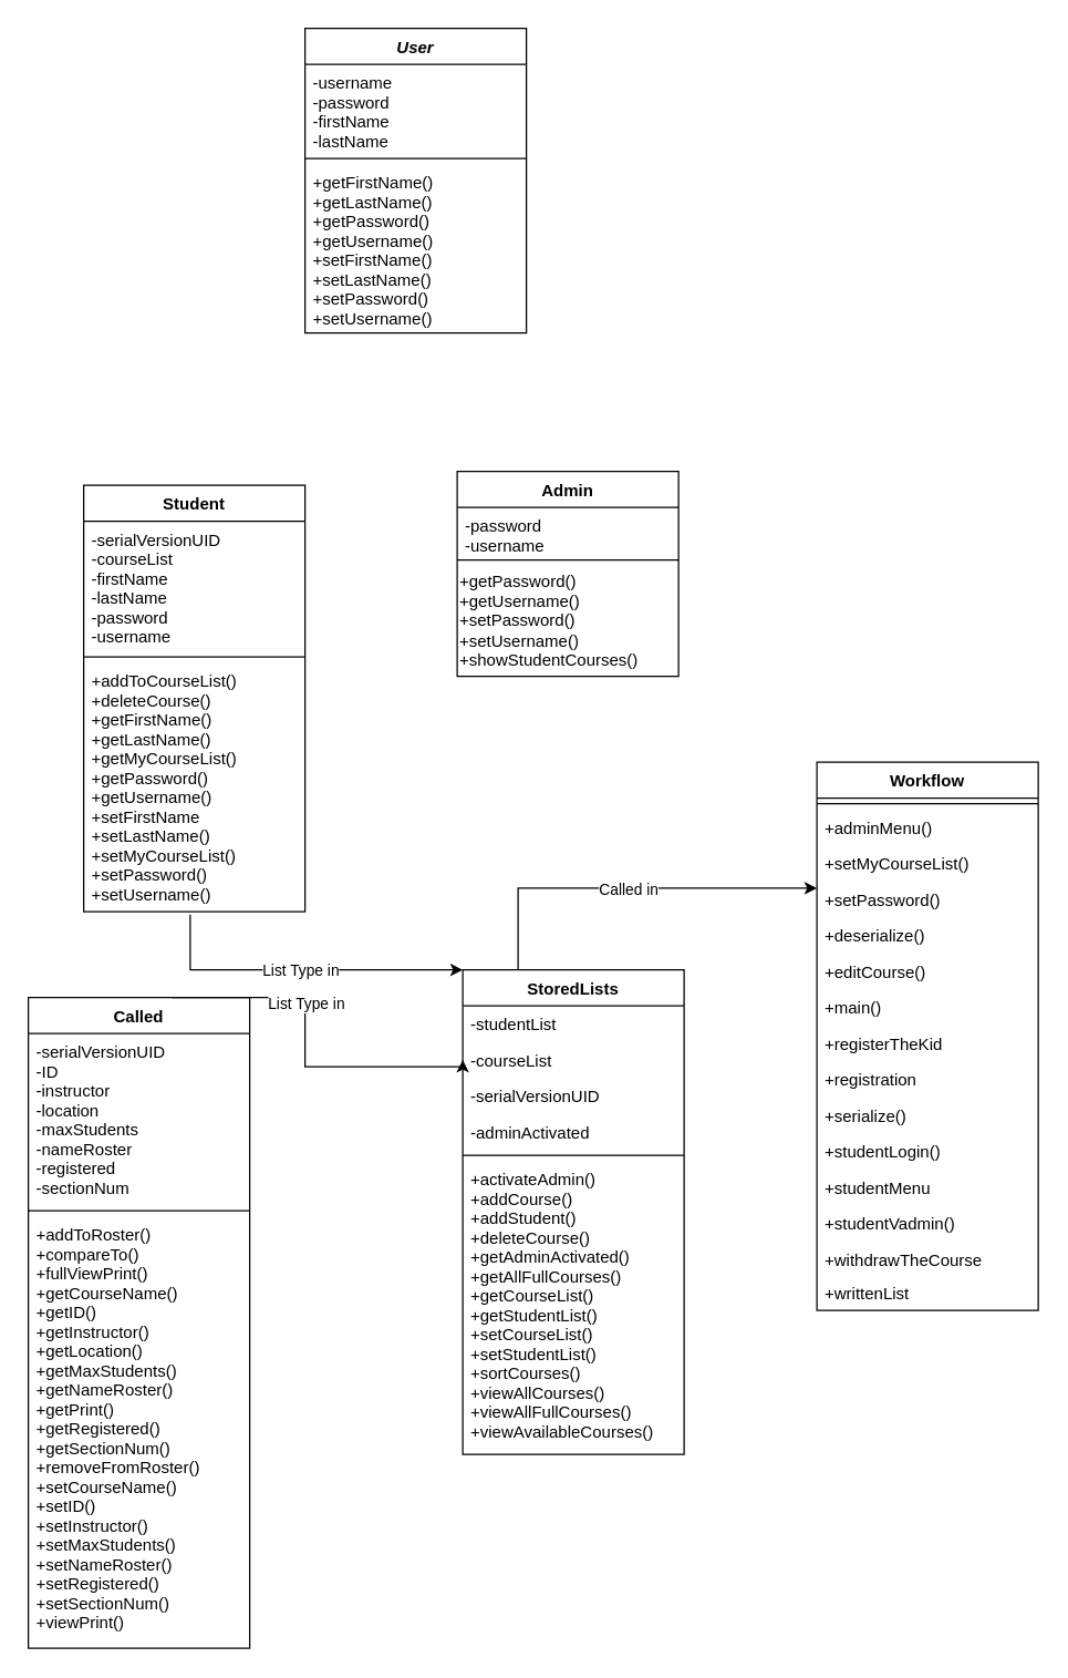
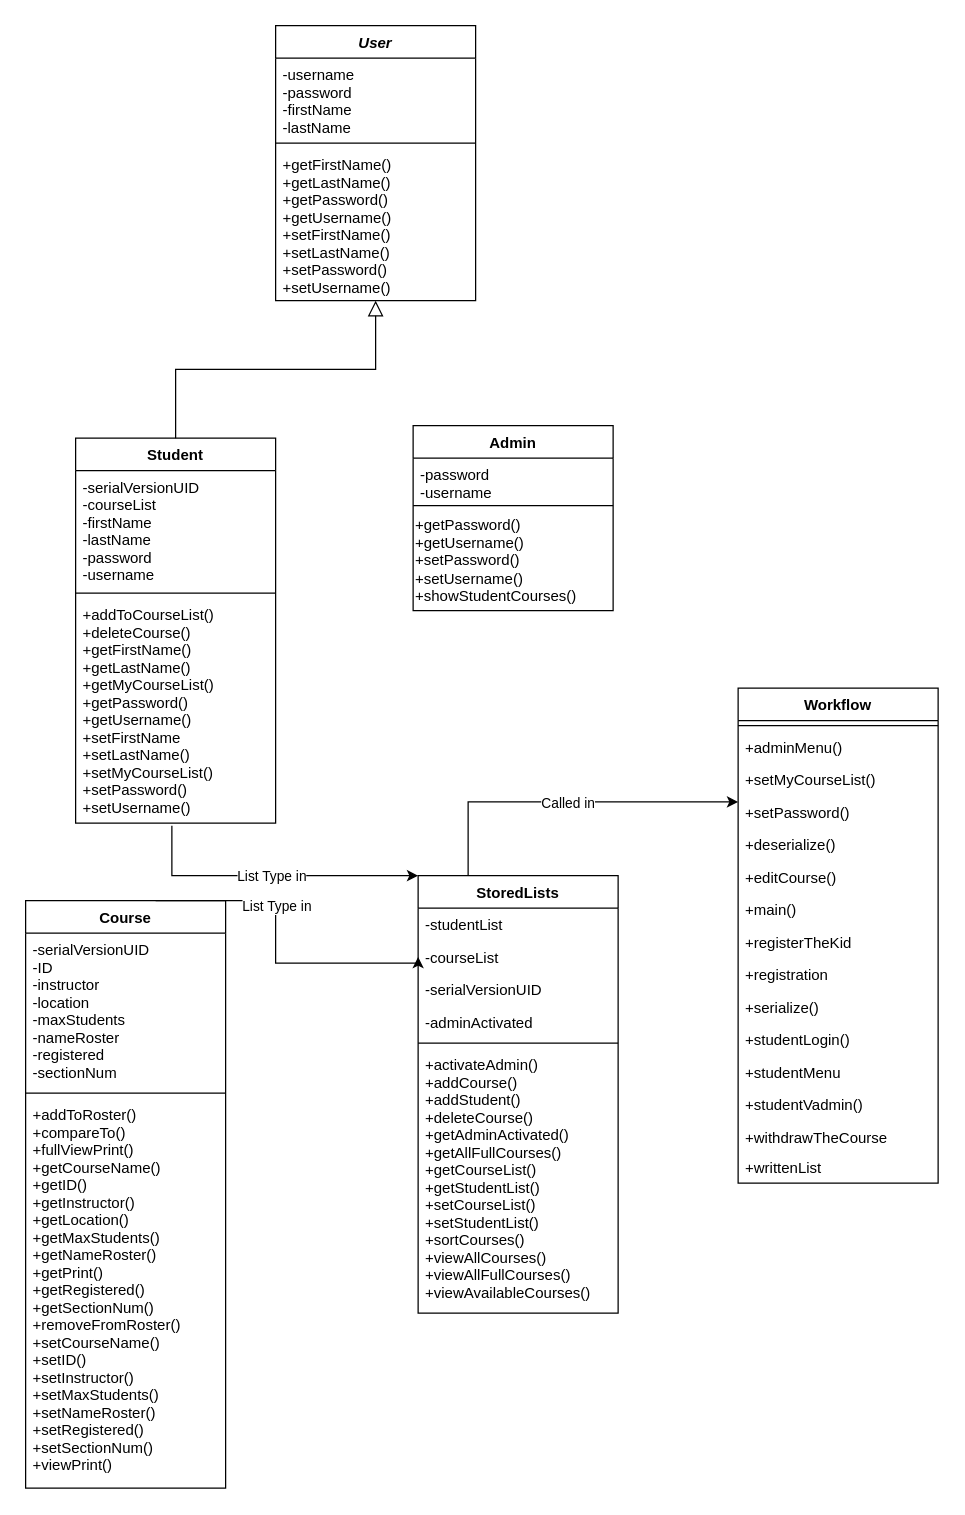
  <mxCell id="0" />
  <mxCell id="1" parent="0" />
  <mxCell id="2" value="User" style="swimlane;fontStyle=3;align=center;verticalAlign=top;childLayout=stackLayout;horizontal=1;startSize=26;horizontalStack=0;resizeParent=1;resizeLast=0;collapsible=1;marginBottom=0;rounded=0;shadow=0;strokeWidth=1;" parent="1" vertex="1"><mxGeometry x="220" y="20" width="160" height="220" as="geometry"><mxRectangle x="230" y="140" width="160" height="26" as="alternateBounds" /></mxGeometry></mxCell>
  <mxCell id="3" value="-username&#10;-password&#10;-firstName&#10;-lastName" style="text;align=left;verticalAlign=top;spacingLeft=4;spacingRight=4;overflow=hidden;rotatable=0;points=[[0,0.5],[1,0.5]];portConstraint=eastwest;" parent="2" vertex="1"><mxGeometry y="26" width="160" height="64" as="geometry" /></mxCell>
  <mxCell id="4" value="" style="line;html=1;strokeWidth=1;align=left;verticalAlign=middle;spacingTop=-1;spacingLeft=3;spacingRight=3;rotatable=0;labelPosition=right;points=[];portConstraint=eastwest;" parent="2" vertex="1"><mxGeometry y="90" width="160" height="8" as="geometry" /></mxCell>
  <mxCell id="5" value="+getFirstName()&#10;+getLastName()&#10;+getPassword()&#10;+getUsername()&#10;+setFirstName()&#10;+setLastName()&#10;+setPassword()&#10;+setUsername()" style="text;align=left;verticalAlign=top;spacingLeft=4;spacingRight=4;overflow=hidden;rotatable=0;points=[[0,0.5],[1,0.5]];portConstraint=eastwest;" parent="2" vertex="1"><mxGeometry y="98" width="160" height="122" as="geometry" /></mxCell>
  <mxCell id="6" value="Student" style="swimlane;fontStyle=1;align=center;verticalAlign=top;childLayout=stackLayout;horizontal=1;startSize=26;horizontalStack=0;resizeParent=1;resizeLast=0;collapsible=1;marginBottom=0;rounded=0;shadow=0;strokeWidth=1;" parent="1" vertex="1"><mxGeometry x="60" y="350" width="160" height="308" as="geometry"><mxRectangle x="130" y="380" width="160" height="26" as="alternateBounds" /></mxGeometry></mxCell>
  <mxCell id="7" value="-serialVersionUID&#10;-courseList&#10;-firstName&#10;-lastName&#10;-password&#10;-username" style="text;align=left;verticalAlign=top;spacingLeft=4;spacingRight=4;overflow=hidden;rotatable=0;points=[[0,0.5],[1,0.5]];portConstraint=eastwest;" parent="6" vertex="1"><mxGeometry y="26" width="160" height="94" as="geometry" /></mxCell>
  <mxCell id="8" value="" style="line;html=1;strokeWidth=1;align=left;verticalAlign=middle;spacingTop=-1;spacingLeft=3;spacingRight=3;rotatable=0;labelPosition=right;points=[];portConstraint=eastwest;" parent="6" vertex="1"><mxGeometry y="120" width="160" height="8" as="geometry" /></mxCell>
  <mxCell id="9" value="+addToCourseList()&#10;+deleteCourse()&#10;+getFirstName()&#10;+getLastName()&#10;+getMyCourseList()&#10;+getPassword()&#10;+getUsername()&#10;+setFirstName&#10;+setLastName()&#10;+setMyCourseList()&#10;+setPassword()&#10;+setUsername()&#10;" style="text;align=left;verticalAlign=top;spacingLeft=4;spacingRight=4;overflow=hidden;rotatable=0;points=[[0,0.5],[1,0.5]];portConstraint=eastwest;fontStyle=0" parent="6" vertex="1"><mxGeometry y="128" width="160" height="180" as="geometry" /></mxCell>
+ <mxCell id="10" value="" style="endArrow=block;endSize=10;endFill=0;shadow=0;strokeWidth=1;rounded=0;edgeStyle=elbowEdgeStyle;elbow=vertical;" parent="1" source="6" target="2" edge="1"><mxGeometry width="160" relative="1" as="geometry"><mxPoint x="200" y="183" as="sourcePoint" /><mxPoint x="200" y="183" as="targetPoint" /></mxGeometry></mxCell>
  <mxCell id="11" value="Admin" style="swimlane;fontStyle=1;align=center;verticalAlign=top;childLayout=stackLayout;horizontal=1;startSize=26;horizontalStack=0;resizeParent=1;resizeLast=0;collapsible=1;marginBottom=0;rounded=0;shadow=0;strokeWidth=1;" parent="1" vertex="1"><mxGeometry x="330" y="340" width="160" height="148" as="geometry"><mxRectangle x="340" y="380" width="170" height="26" as="alternateBounds" /></mxGeometry></mxCell>
  <mxCell id="12" value="-password&#10;-username" style="text;align=left;verticalAlign=top;spacingLeft=4;spacingRight=4;overflow=hidden;rotatable=0;points=[[0,0.5],[1,0.5]];portConstraint=eastwest;" parent="11" vertex="1"><mxGeometry y="26" width="160" height="34" as="geometry" /></mxCell>
  <mxCell id="13" value="" style="line;html=1;strokeWidth=1;align=left;verticalAlign=middle;spacingTop=-1;spacingLeft=3;spacingRight=3;rotatable=0;labelPosition=right;points=[];portConstraint=eastwest;" parent="11" vertex="1"><mxGeometry y="60" width="160" height="8" as="geometry" /></mxCell>
  <mxCell id="14" value="+getPassword()&lt;br&gt;+getUsername()&lt;br&gt;+setPassword()&lt;br&gt;+setUsername()&lt;br&gt;+showStudentCourses()" style="text;html=1;resizable=0;autosize=1;align=left;verticalAlign=middle;points=[];fillColor=none;strokeColor=none;rounded=0;" vertex="1" parent="11"><mxGeometry y="68" width="160" height="80" as="geometry" /></mxCell>
- <mxCell id="15" value="Called" style="swimlane;fontStyle=1;align=center;verticalAlign=top;childLayout=stackLayout;horizontal=1;startSize=26;horizontalStack=0;resizeParent=1;resizeLast=0;collapsible=1;marginBottom=0;rounded=0;shadow=0;strokeWidth=1;" parent="1" vertex="1"><mxGeometry x="20" y="720" width="160" height="470" as="geometry"><mxRectangle x="550" y="140" width="160" height="26" as="alternateBounds" /></mxGeometry></mxCell>
+ <mxCell id="15" value="Course" style="swimlane;fontStyle=1;align=center;verticalAlign=top;childLayout=stackLayout;horizontal=1;startSize=26;horizontalStack=0;resizeParent=1;resizeLast=0;collapsible=1;marginBottom=0;rounded=0;shadow=0;strokeWidth=1;" parent="1" vertex="1"><mxGeometry x="20" y="720" width="160" height="470" as="geometry"><mxRectangle x="550" y="140" width="160" height="26" as="alternateBounds" /></mxGeometry></mxCell>
  <mxCell id="16" value="-serialVersionUID&#10;-ID&#10;-instructor&#10;-location&#10;-maxStudents&#10;-nameRoster&#10;-registered&#10;-sectionNum" style="text;align=left;verticalAlign=top;spacingLeft=4;spacingRight=4;overflow=hidden;rotatable=0;points=[[0,0.5],[1,0.5]];portConstraint=eastwest;rounded=0;shadow=0;html=0;" parent="15" vertex="1"><mxGeometry y="26" width="160" height="124" as="geometry" /></mxCell>
  <mxCell id="17" value="" style="line;html=1;strokeWidth=1;align=left;verticalAlign=middle;spacingTop=-1;spacingLeft=3;spacingRight=3;rotatable=0;labelPosition=right;points=[];portConstraint=eastwest;" parent="15" vertex="1"><mxGeometry y="150" width="160" height="8" as="geometry" /></mxCell>
  <mxCell id="18" value="+addToRoster()&#10;+compareTo()&#10;+fullViewPrint()&#10;+getCourseName()&#10;+getID()&#10;+getInstructor()&#10;+getLocation()&#10;+getMaxStudents()&#10;+getNameRoster()&#10;+getPrint()&#10;+getRegistered()&#10;+getSectionNum()&#10;+removeFromRoster()&#10;+setCourseName()&#10;+setID()&#10;+setInstructor()&#10;+setMaxStudents()&#10;+setNameRoster()&#10;+setRegistered()&#10;+setSectionNum()&#10;+viewPrint()" style="text;align=left;verticalAlign=top;spacingLeft=4;spacingRight=4;overflow=hidden;rotatable=0;points=[[0,0.5],[1,0.5]];portConstraint=eastwest;" parent="15" vertex="1"><mxGeometry y="158" width="160" height="312" as="geometry" /></mxCell>
  <mxCell id="19" value="StoredLists" style="swimlane;fontStyle=1;align=center;verticalAlign=top;childLayout=stackLayout;horizontal=1;startSize=26;horizontalStack=0;resizeParent=1;resizeLast=0;collapsible=1;marginBottom=0;rounded=0;shadow=0;strokeWidth=1;" parent="1" vertex="1"><mxGeometry x="334" y="700" width="160" height="350" as="geometry"><mxRectangle x="550" y="140" width="160" height="26" as="alternateBounds" /></mxGeometry></mxCell>
  <mxCell id="20" value="-studentList" style="text;align=left;verticalAlign=top;spacingLeft=4;spacingRight=4;overflow=hidden;rotatable=0;points=[[0,0.5],[1,0.5]];portConstraint=eastwest;" parent="19" vertex="1"><mxGeometry y="26" width="160" height="26" as="geometry" /></mxCell>
  <mxCell id="21" value="-courseList" style="text;align=left;verticalAlign=top;spacingLeft=4;spacingRight=4;overflow=hidden;rotatable=0;points=[[0,0.5],[1,0.5]];portConstraint=eastwest;rounded=0;shadow=0;html=0;" parent="19" vertex="1"><mxGeometry y="52" width="160" height="26" as="geometry" /></mxCell>
  <mxCell id="22" value="-serialVersionUID" style="text;align=left;verticalAlign=top;spacingLeft=4;spacingRight=4;overflow=hidden;rotatable=0;points=[[0,0.5],[1,0.5]];portConstraint=eastwest;rounded=0;shadow=0;html=0;" parent="19" vertex="1"><mxGeometry y="78" width="160" height="26" as="geometry" /></mxCell>
  <mxCell id="23" value="-adminActivated" style="text;align=left;verticalAlign=top;spacingLeft=4;spacingRight=4;overflow=hidden;rotatable=0;points=[[0,0.5],[1,0.5]];portConstraint=eastwest;rounded=0;shadow=0;html=0;" parent="19" vertex="1"><mxGeometry y="104" width="160" height="26" as="geometry" /></mxCell>
  <mxCell id="24" value="" style="line;html=1;strokeWidth=1;align=left;verticalAlign=middle;spacingTop=-1;spacingLeft=3;spacingRight=3;rotatable=0;labelPosition=right;points=[];portConstraint=eastwest;" parent="19" vertex="1"><mxGeometry y="130" width="160" height="8" as="geometry" /></mxCell>
  <mxCell id="25" value="+activateAdmin()&#10;+addCourse()&#10;+addStudent()&#10;+deleteCourse()&#10;+getAdminActivated()&#10;+getAllFullCourses()&#10;+getCourseList()&#10;+getStudentList()&#10;+setCourseList()&#10;+setStudentList()&#10;+sortCourses()&#10;+viewAllCourses()&#10;+viewAllFullCourses()&#10;+viewAvailableCourses()" style="text;align=left;verticalAlign=top;spacingLeft=4;spacingRight=4;overflow=hidden;rotatable=0;points=[[0,0.5],[1,0.5]];portConstraint=eastwest;" parent="19" vertex="1"><mxGeometry y="138" width="160" height="212" as="geometry" /></mxCell>
  <mxCell id="26" value="Workflow" style="swimlane;fontStyle=1;align=center;verticalAlign=top;childLayout=stackLayout;horizontal=1;startSize=26;horizontalStack=0;resizeParent=1;resizeLast=0;collapsible=1;marginBottom=0;rounded=0;shadow=0;strokeWidth=1;" parent="1" vertex="1"><mxGeometry x="590" y="550" width="160" height="396" as="geometry"><mxRectangle x="550" y="140" width="160" height="26" as="alternateBounds" /></mxGeometry></mxCell>
  <mxCell id="27" value="" style="line;html=1;strokeWidth=1;align=left;verticalAlign=middle;spacingTop=-1;spacingLeft=3;spacingRight=3;rotatable=0;labelPosition=right;points=[];portConstraint=eastwest;" parent="26" vertex="1"><mxGeometry y="26" width="160" height="8" as="geometry" /></mxCell>
  <mxCell id="28" value="+adminMenu()" style="text;align=left;verticalAlign=top;spacingLeft=4;spacingRight=4;overflow=hidden;rotatable=0;points=[[0,0.5],[1,0.5]];portConstraint=eastwest;" parent="26" vertex="1"><mxGeometry y="34" width="160" height="26" as="geometry" /></mxCell>
  <mxCell id="29" value="+setMyCourseList()" style="text;align=left;verticalAlign=top;spacingLeft=4;spacingRight=4;overflow=hidden;rotatable=0;points=[[0,0.5],[1,0.5]];portConstraint=eastwest;" parent="26" vertex="1"><mxGeometry y="60" width="160" height="26" as="geometry" /></mxCell>
  <mxCell id="30" value="+setPassword()" style="text;align=left;verticalAlign=top;spacingLeft=4;spacingRight=4;overflow=hidden;rotatable=0;points=[[0,0.5],[1,0.5]];portConstraint=eastwest;" vertex="1" parent="26"><mxGeometry y="86" width="160" height="26" as="geometry" /></mxCell>
  <mxCell id="31" value="+deserialize()" style="text;align=left;verticalAlign=top;spacingLeft=4;spacingRight=4;overflow=hidden;rotatable=0;points=[[0,0.5],[1,0.5]];portConstraint=eastwest;" vertex="1" parent="26"><mxGeometry y="112" width="160" height="26" as="geometry" /></mxCell>
  <mxCell id="32" value="+editCourse()" style="text;align=left;verticalAlign=top;spacingLeft=4;spacingRight=4;overflow=hidden;rotatable=0;points=[[0,0.5],[1,0.5]];portConstraint=eastwest;" vertex="1" parent="26"><mxGeometry y="138" width="160" height="26" as="geometry" /></mxCell>
  <mxCell id="33" value="+main()" style="text;align=left;verticalAlign=top;spacingLeft=4;spacingRight=4;overflow=hidden;rotatable=0;points=[[0,0.5],[1,0.5]];portConstraint=eastwest;" vertex="1" parent="26"><mxGeometry y="164" width="160" height="26" as="geometry" /></mxCell>
  <mxCell id="34" value="+registerTheKid" style="text;align=left;verticalAlign=top;spacingLeft=4;spacingRight=4;overflow=hidden;rotatable=0;points=[[0,0.5],[1,0.5]];portConstraint=eastwest;" vertex="1" parent="26"><mxGeometry y="190" width="160" height="26" as="geometry" /></mxCell>
  <mxCell id="35" value="+registration" style="text;align=left;verticalAlign=top;spacingLeft=4;spacingRight=4;overflow=hidden;rotatable=0;points=[[0,0.5],[1,0.5]];portConstraint=eastwest;" vertex="1" parent="26"><mxGeometry y="216" width="160" height="26" as="geometry" /></mxCell>
  <mxCell id="36" value="+serialize()" style="text;align=left;verticalAlign=top;spacingLeft=4;spacingRight=4;overflow=hidden;rotatable=0;points=[[0,0.5],[1,0.5]];portConstraint=eastwest;" vertex="1" parent="26"><mxGeometry y="242" width="160" height="26" as="geometry" /></mxCell>
  <mxCell id="37" value="+studentLogin()" style="text;align=left;verticalAlign=top;spacingLeft=4;spacingRight=4;overflow=hidden;rotatable=0;points=[[0,0.5],[1,0.5]];portConstraint=eastwest;" vertex="1" parent="26"><mxGeometry y="268" width="160" height="26" as="geometry" /></mxCell>
  <mxCell id="38" value="+studentMenu" style="text;align=left;verticalAlign=top;spacingLeft=4;spacingRight=4;overflow=hidden;rotatable=0;points=[[0,0.5],[1,0.5]];portConstraint=eastwest;" vertex="1" parent="26"><mxGeometry y="294" width="160" height="26" as="geometry" /></mxCell>
  <mxCell id="39" value="+studentVadmin()" style="text;align=left;verticalAlign=top;spacingLeft=4;spacingRight=4;overflow=hidden;rotatable=0;points=[[0,0.5],[1,0.5]];portConstraint=eastwest;" vertex="1" parent="26"><mxGeometry y="320" width="160" height="26" as="geometry" /></mxCell>
  <mxCell id="40" value="+withdrawTheCourse" style="text;align=left;verticalAlign=top;spacingLeft=4;spacingRight=4;overflow=hidden;rotatable=0;points=[[0,0.5],[1,0.5]];portConstraint=eastwest;" vertex="1" parent="26"><mxGeometry y="346" width="160" height="24" as="geometry" /></mxCell>
  <mxCell id="41" value="+writtenList" style="text;align=left;verticalAlign=top;spacingLeft=4;spacingRight=4;overflow=hidden;rotatable=0;points=[[0,0.5],[1,0.5]];portConstraint=eastwest;" vertex="1" parent="26"><mxGeometry y="370" width="160" height="26" as="geometry" /></mxCell>
  <mxCell id="42" value="" style="endArrow=classic;html=1;rounded=0;edgeStyle=orthogonalEdgeStyle;entryX=0;entryY=0;entryDx=0;entryDy=0;" parent="1" target="19" edge="1"><mxGeometry relative="1" as="geometry"><mxPoint x="137" y="660" as="sourcePoint" /><mxPoint x="300" y="537.5" as="targetPoint" /><Array as="points"><mxPoint x="137" y="700" /></Array></mxGeometry></mxCell>
  <mxCell id="43" value="List Type in" style="edgeLabel;resizable=0;html=1;align=center;verticalAlign=middle;" parent="42" connectable="0" vertex="1"><mxGeometry relative="1" as="geometry" /></mxCell>
  <mxCell id="44" value="" style="endArrow=classic;html=1;rounded=0;edgeStyle=orthogonalEdgeStyle;entryX=0;entryY=0.5;entryDx=0;entryDy=0;" parent="1" edge="1" target="21"><mxGeometry relative="1" as="geometry"><mxPoint x="190" y="720" as="sourcePoint" /><mxPoint x="320" y="770" as="targetPoint" /><Array as="points"><mxPoint x="124" y="720" /><mxPoint x="220" y="720" /><mxPoint x="220" y="770" /><mxPoint x="334" y="770" /></Array></mxGeometry></mxCell>
  <mxCell id="45" value="List Type in" style="edgeLabel;resizable=0;html=1;align=center;verticalAlign=middle;" parent="44" connectable="0" vertex="1"><mxGeometry relative="1" as="geometry" /></mxCell>
  <mxCell id="46" value="" style="endArrow=classic;html=1;rounded=0;edgeStyle=orthogonalEdgeStyle;entryX=0;entryY=0.5;entryDx=0;entryDy=0;exitX=0.25;exitY=0;exitDx=0;exitDy=0;" parent="1" source="19" edge="1"><mxGeometry relative="1" as="geometry"><mxPoint x="380" y="520" as="sourcePoint" /><mxPoint x="590" y="641" as="targetPoint" /><Array as="points"><mxPoint x="374" y="641" /></Array></mxGeometry></mxCell>
  <mxCell id="47" value="Called in" style="edgeLabel;resizable=0;html=1;align=center;verticalAlign=middle;" parent="46" connectable="0" vertex="1"><mxGeometry relative="1" as="geometry" /></mxCell>
